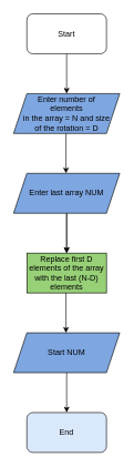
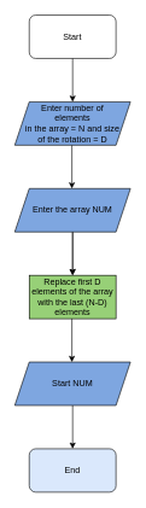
  <mxCell id="0" />
  <mxCell id="1" parent="0" />
  <mxCell id="2" value="Start" style="rounded=1;whiteSpace=wrap;html=1;fillColor=#ffffff;" vertex="1" parent="1"><mxGeometry x="40" width="120" height="60" as="geometry" y="20" /></mxCell>
  <mxCell id="3" value="" style="endArrow=classic;html=1;rounded=0;exitX=0.5;exitY=1;exitDx=0;exitDy=0;" edge="1" parent="1" source="2"><mxGeometry width="50" height="50" relative="1" as="geometry"><mxPoint x="85" y="180" as="sourcePoint" /><mxPoint x="100" y="140" as="targetPoint" /></mxGeometry></mxCell>
  <mxCell id="4" value="Enter number of &lt;br&gt;elements &lt;br&gt;in the array = N and size&lt;br&gt;&amp;nbsp;of the rotation = D&amp;nbsp;" style="shape=parallelogram;perimeter=parallelogramPerimeter;whiteSpace=wrap;html=1;fixedSize=1;fillColor=#7EA6E0;gradientColor=none;" vertex="1" parent="1"><mxGeometry x="20" y="140" width="160" height="60" as="geometry" /></mxCell>
  <mxCell id="5" value="" style="edgeStyle=orthogonalEdgeStyle;rounded=0;orthogonalLoop=1;jettySize=auto;html=1;" edge="1" parent="1" source="6" target="9"><mxGeometry relative="1" as="geometry" /></mxCell>
- <mxCell id="6" value="Enter last array NUM" style="shape=parallelogram;perimeter=parallelogramPerimeter;whiteSpace=wrap;html=1;fixedSize=1;fillColor=#7EA6E0;gradientColor=none;" vertex="1" parent="1"><mxGeometry x="20" y="260" width="160" height="60" as="geometry" /></mxCell>
+ <mxCell id="6" value="Enter the array NUM" style="shape=parallelogram;perimeter=parallelogramPerimeter;whiteSpace=wrap;html=1;fixedSize=1;fillColor=#7EA6E0;gradientColor=none;" vertex="1" parent="1"><mxGeometry x="20" y="260" width="160" height="60" as="geometry" /></mxCell>
  <mxCell id="7" value="" style="endArrow=classic;html=1;rounded=0;exitX=0.5;exitY=1;exitDx=0;exitDy=0;" edge="1" parent="1"><mxGeometry width="50" height="50" relative="1" as="geometry"><mxPoint x="99" y="200" as="sourcePoint" /><mxPoint x="99" y="260" as="targetPoint" /></mxGeometry></mxCell>
  <mxCell id="8" value="" style="endArrow=classic;html=1;rounded=0;exitX=0.5;exitY=1;exitDx=0;exitDy=0;" edge="1" parent="1"><mxGeometry width="50" height="50" relative="1" as="geometry"><mxPoint x="100" y="320" as="sourcePoint" /><mxPoint x="100" y="380" as="targetPoint" /></mxGeometry></mxCell>
  <mxCell id="9" value="Replace first D elements of the array with the last (N-D) elements" style="rounded=0;whiteSpace=wrap;html=1;fillColor=#97D077;gradientColor=none;" vertex="1" parent="1"><mxGeometry x="40" y="380" width="120" height="60" as="geometry" /></mxCell>
  <mxCell id="10" value="" style="endArrow=classic;html=1;rounded=0;exitX=0.5;exitY=1;exitDx=0;exitDy=0;" edge="1" parent="1"><mxGeometry width="50" height="50" relative="1" as="geometry"><mxPoint x="99" y="440" as="sourcePoint" /><mxPoint x="99" y="500" as="targetPoint" /></mxGeometry></mxCell>
  <mxCell id="11" value="Start NUM" style="shape=parallelogram;perimeter=parallelogramPerimeter;whiteSpace=wrap;html=1;fixedSize=1;fillColor=#7EA6E0;gradientColor=none;" vertex="1" parent="1"><mxGeometry x="20" y="500" width="160" height="60" as="geometry" /></mxCell>
  <mxCell id="12" value="" style="endArrow=classic;html=1;rounded=0;exitX=0.5;exitY=1;exitDx=0;exitDy=0;" edge="1" parent="1"><mxGeometry width="50" height="50" relative="1" as="geometry"><mxPoint x="100" y="560" as="sourcePoint" /><mxPoint x="100" y="620" as="targetPoint" /></mxGeometry></mxCell>
  <mxCell id="13" value="End" style="rounded=1;whiteSpace=wrap;html=1;fillColor=#dae8fc;" vertex="1" parent="1"><mxGeometry x="40" y="620" width="120" height="60" as="geometry" /></mxCell>
